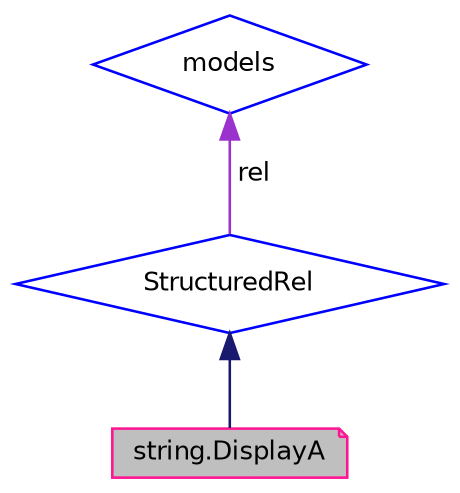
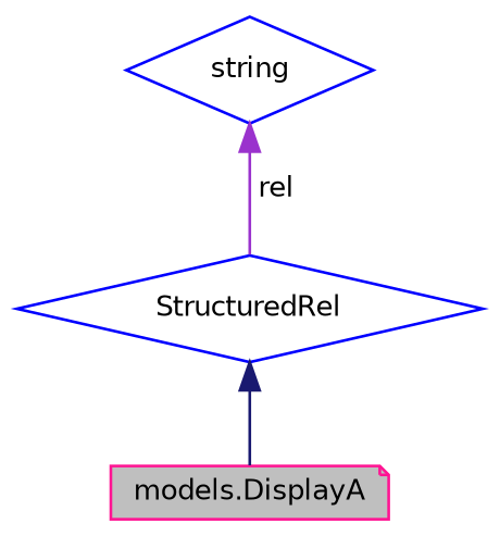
  digraph {
    node [color=blue fillcolor=white fontname=Helvetica fontsize=10 shape=diamond style=filled]
    edge [dir=back fontname=Helvetica fontsize=10 labelfontname=Helvetica labelfontsize=10 style=solid]
-   n1 [color=deeppink fillcolor=grey75 fontcolor=black height=0.2 label="string.DisplayA" shape=note width=0.4]
+   n1 [color=deeppink fillcolor=grey75 fontcolor=black height=0.2 label="models.DisplayA" shape=note width=0.4]
    n2 [height=0.2 label=StructuredRel width=0.4]
-   n3 [height=0.2 label=models width=0.4]
+   n3 [height=0.2 label=string width=0.4]
    n2 -> n1 [color=midnightblue]
    n3 -> n2 [color=darkorchid3 label=" rel"]
  }
